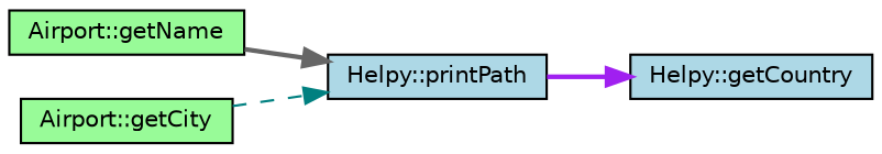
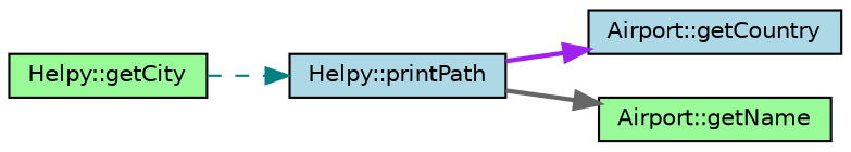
  digraph {
    rankdir=LR
    node [color=black fillcolor=lightblue fontname=Helvetica fontsize=10 shape=record style=filled]
    edge [fontname=Helvetica fontsize=10 labelfontname=Helvetica labelfontsize=10 style=bold]
    n1 [fontcolor=black height=0.2 label="Helpy::printPath" width=0.4]
-   n2 [height=0.2 label="Helpy::getCountry" width=0.4]
+   n2 [height=0.2 label="Airport::getCountry" width=0.4]
    n3 [fillcolor=palegreen height=0.2 label="Airport::getName" width=0.4]
-   n4 [fillcolor=palegreen height=0.2 label="Airport::getCity" width=0.4]
+   n4 [fillcolor=palegreen height=0.2 label="Helpy::getCity" width=0.4]
    n1 -> n2 [color=purple]
-   n3 -> n1 [color=gray40]
+   n1 -> n3 [color=gray40]
    n4 -> n1 [color=teal style=dashed]
  }
